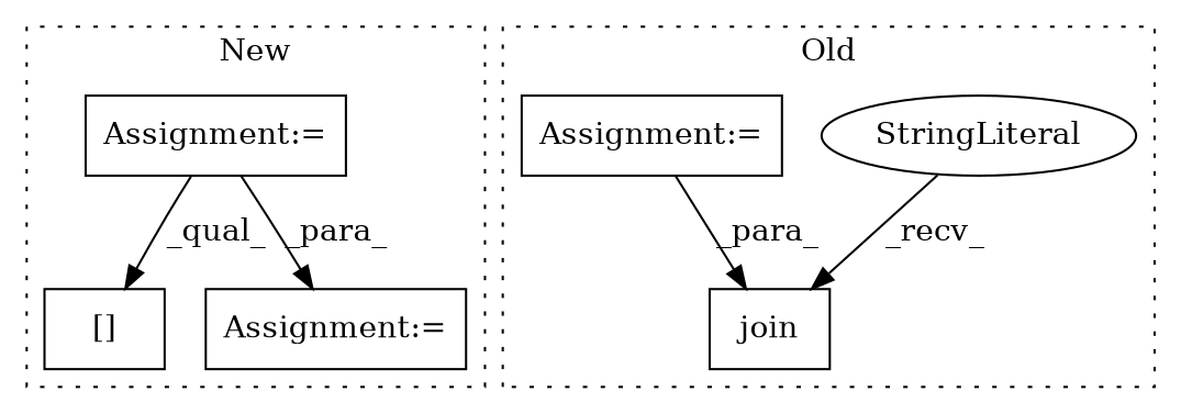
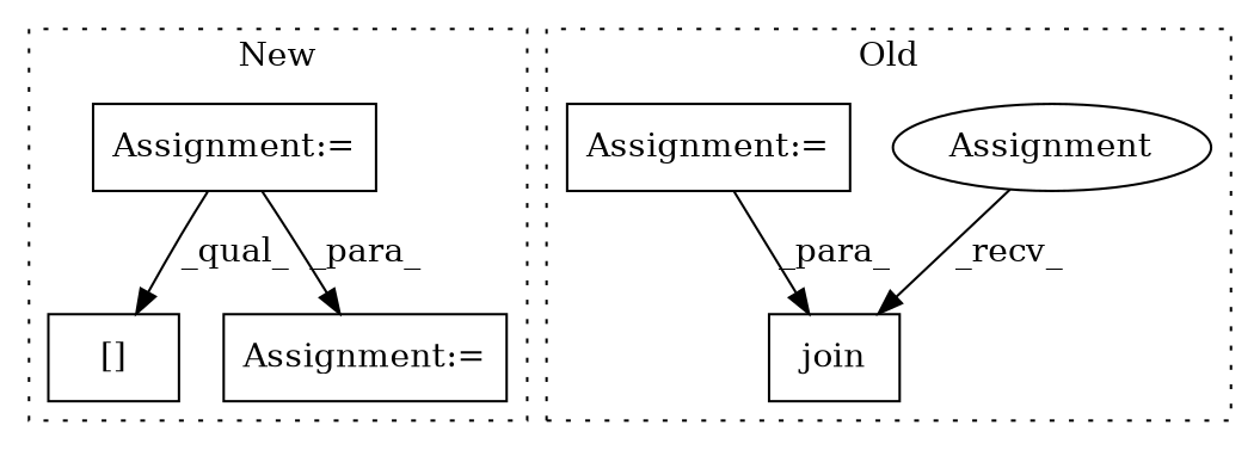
  digraph {
    node [a=7 shape=box]
    n1 [a=2 l="12,1" label="[]" s="3946,3997"]
    n2 [l=27 label="Assignment:=" s=4057]
    n3 [l=12 label="Assignment:=" s=4109]
    n4 [a=32 l="5,1" label=join s="4327,4338"]
-   n5 [a=45 l=3 label=StringLiteral s=4323 shape=ellipse]
+   n5 [a=45 l=3 label=Assignment s=4323 shape=ellipse]
    n6 [l=14 label="Assignment:=" s=4050]
    subgraph cluster_1 {
      label=New
      style=dotted
      n1
      n2
      n3
    }
    subgraph cluster_2 {
      label=Old
      style=dotted
      n4
      n5
      n6
    }
    n2 -> n1 [label=_qual_]
    n2 -> n3 [label=_para_]
    n5 -> n4 [label=_recv_]
    n6 -> n4 [label=_para_]
  }
